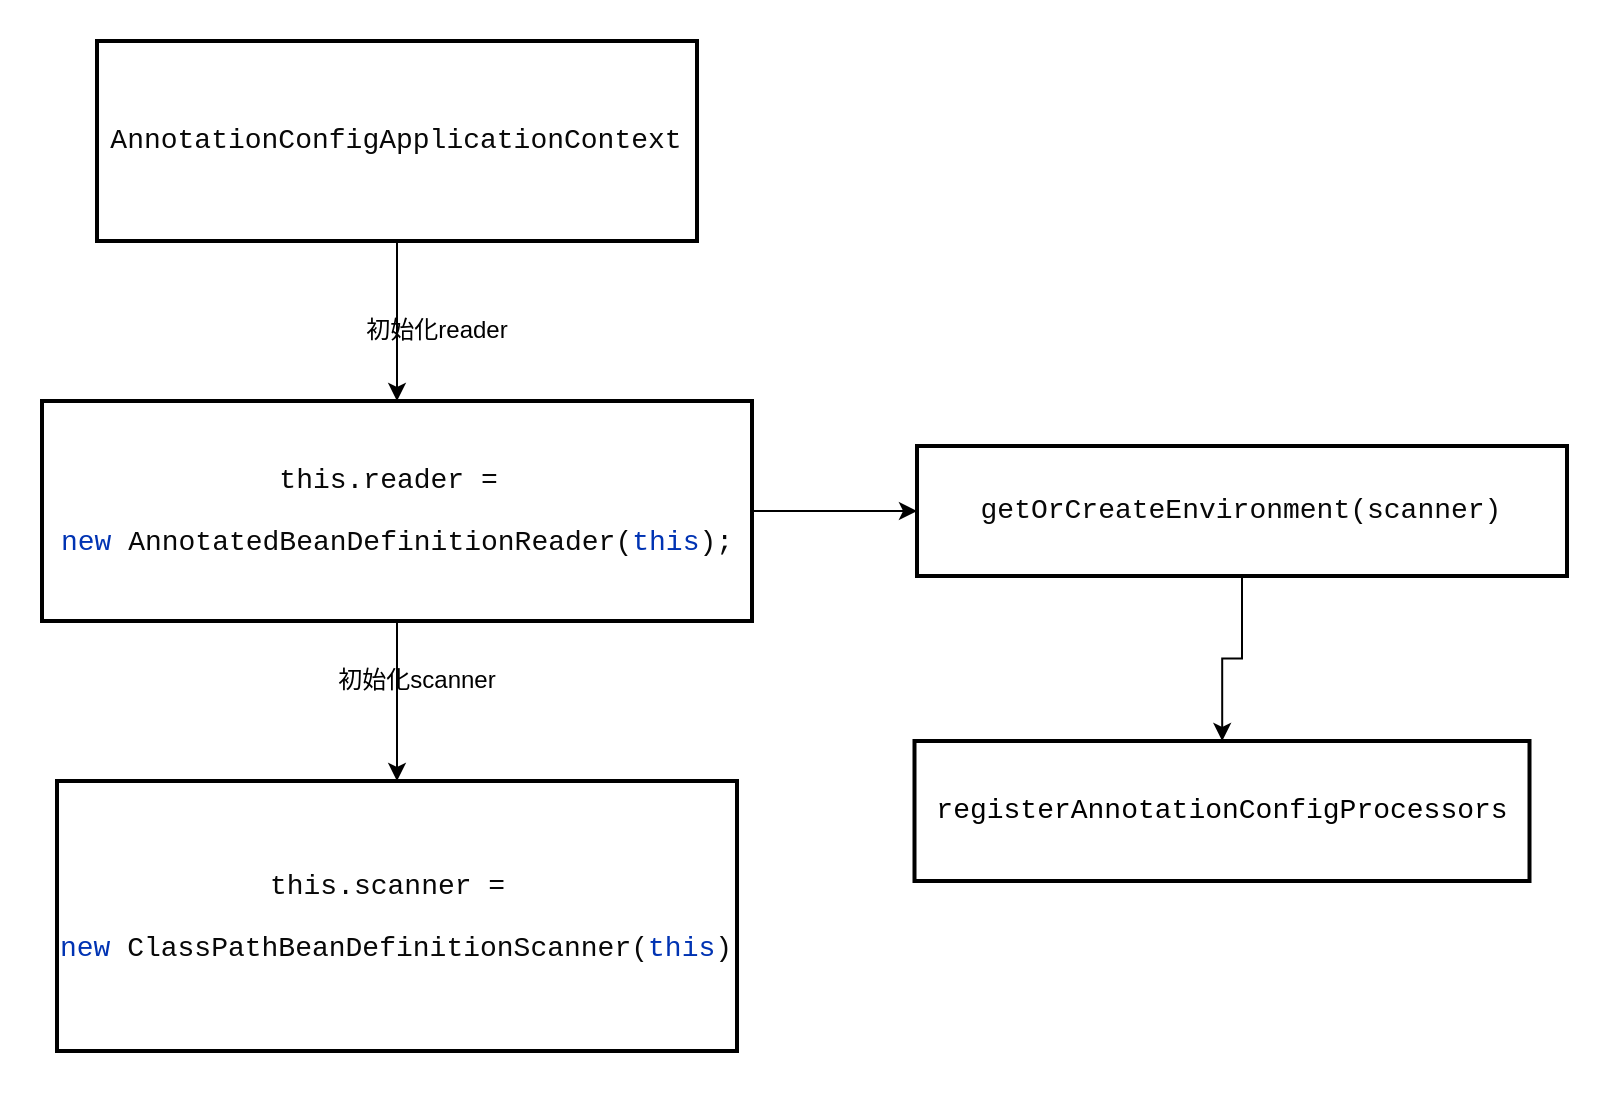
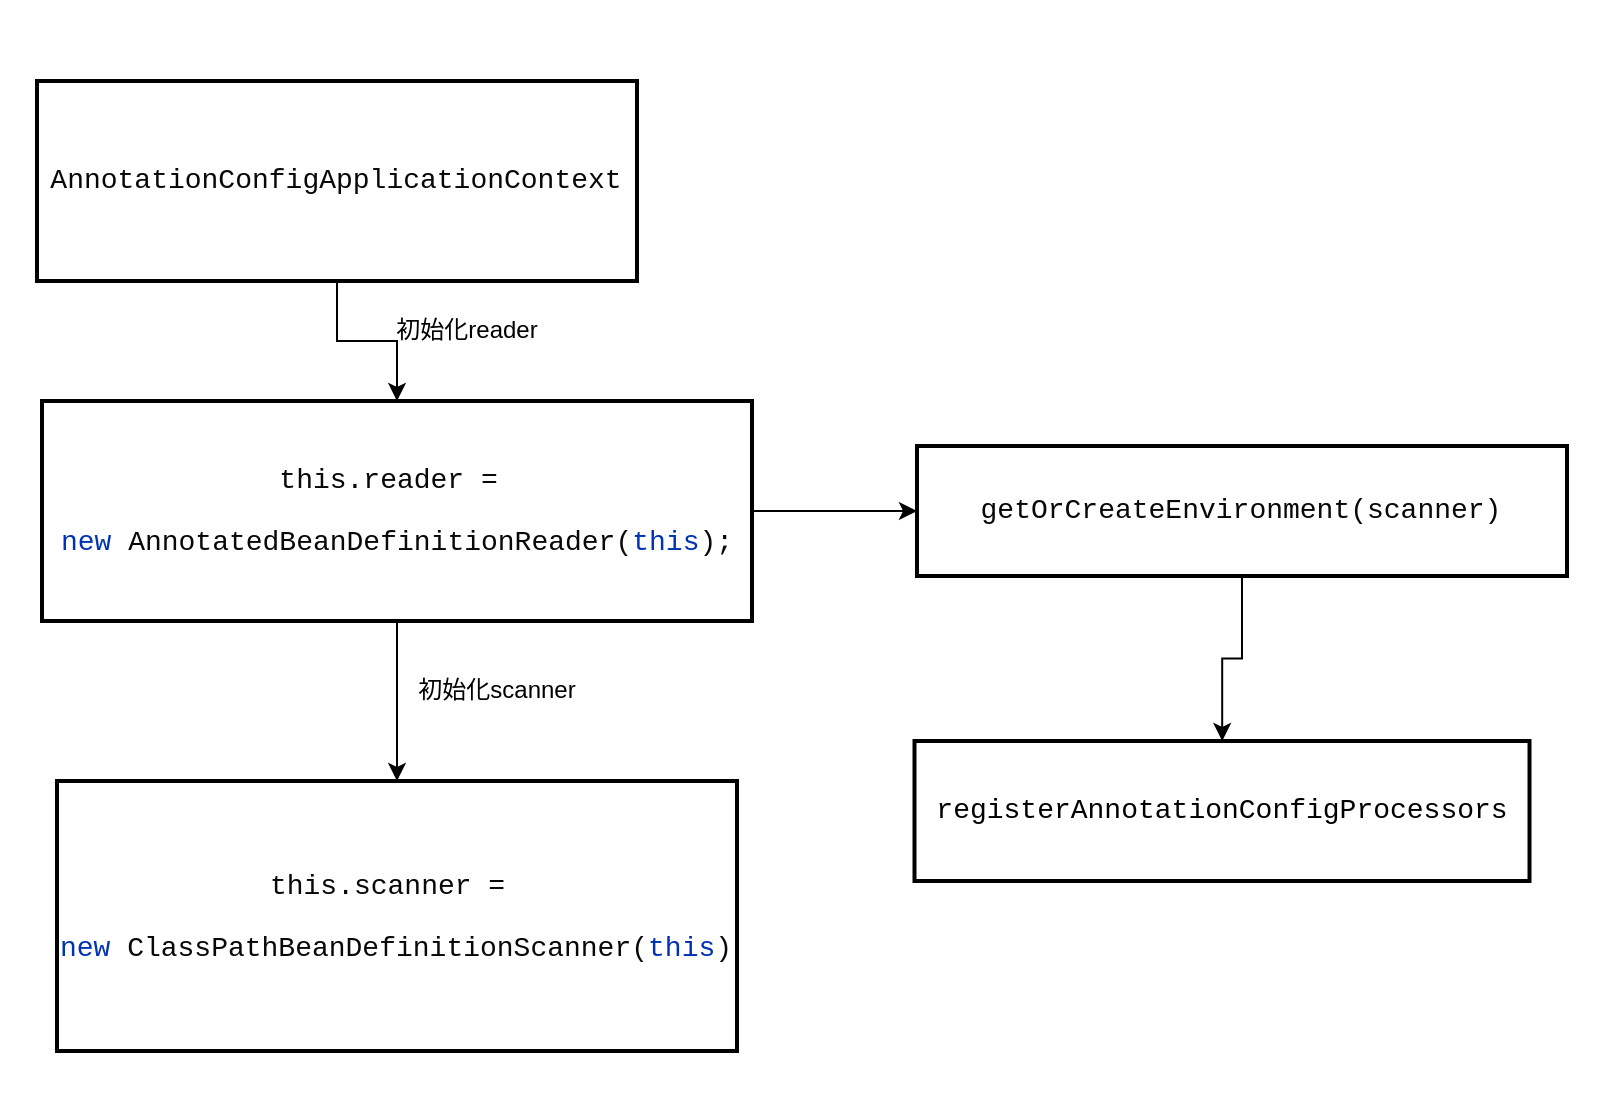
  <mxCell id="0" />
  <mxCell id="1" parent="0" />
  <mxCell id="2" value="" style="edgeStyle=orthogonalEdgeStyle;rounded=0;orthogonalLoop=1;jettySize=auto;html=1;" edge="1" parent="1" source="3" target="6"><mxGeometry relative="1" as="geometry" /></mxCell>
- <mxCell id="3" value="&lt;pre style=&quot;background-color:#ffffff;color:#080808;font-family:'Courier New';font-size:10.5pt;&quot;&gt;AnnotationConfigApplicationContext&lt;/pre&gt;" style="rounded=0;whiteSpace=wrap;html=1;strokeWidth=2;" vertex="1" parent="1"><mxGeometry x="48" y="20" width="300" height="100" as="geometry" /></mxCell>
+ <mxCell id="3" value="&lt;pre style=&quot;background-color:#ffffff;color:#080808;font-family:'Courier New';font-size:10.5pt;&quot;&gt;AnnotationConfigApplicationContext&lt;/pre&gt;" style="rounded=0;whiteSpace=wrap;html=1;strokeWidth=2;" vertex="1" parent="1"><mxGeometry x="18" y="40" width="300" height="100" as="geometry" /></mxCell>
  <mxCell id="4" value="" style="edgeStyle=orthogonalEdgeStyle;rounded=0;orthogonalLoop=1;jettySize=auto;html=1;" edge="1" parent="1" source="6" target="7"><mxGeometry relative="1" as="geometry" /></mxCell>
  <mxCell id="5" value="" style="edgeStyle=orthogonalEdgeStyle;rounded=0;orthogonalLoop=1;jettySize=auto;html=1;" edge="1" parent="1" source="6" target="9"><mxGeometry relative="1" as="geometry" /></mxCell>
  <mxCell id="6" value="&lt;pre style=&quot;background-color:#ffffff;color:#080808;font-family:'Courier New';font-size:10.5pt;&quot;&gt;&lt;pre style=&quot;font-family: &amp;quot;Courier New&amp;quot;; font-size: 10.5pt;&quot;&gt;this.reader = &lt;/pre&gt;&lt;pre style=&quot;font-family: &amp;quot;Courier New&amp;quot;; font-size: 10.5pt;&quot;&gt;&lt;span style=&quot;color:#0033b3;&quot;&gt;new &lt;/span&gt;AnnotatedBeanDefinitionReader(&lt;span style=&quot;color:#0033b3;&quot;&gt;this&lt;/span&gt;);&lt;/pre&gt;&lt;/pre&gt;" style="rounded=0;whiteSpace=wrap;html=1;strokeWidth=2;" vertex="1" parent="1"><mxGeometry x="20.5" y="200" width="355" height="110" as="geometry" /></mxCell>
  <mxCell id="7" value="&lt;pre style=&quot;background-color:#ffffff;color:#080808;font-family:'Courier New';font-size:10.5pt;&quot;&gt;this.scanner = &lt;/pre&gt;&lt;pre style=&quot;background-color:#ffffff;color:#080808;font-family:'Courier New';font-size:10.5pt;&quot;&gt;&lt;span style=&quot;color:#0033b3;&quot;&gt;new &lt;/span&gt;ClassPathBeanDefinitionScanner(&lt;span style=&quot;color:#0033b3;&quot;&gt;this&lt;/span&gt;)&lt;/pre&gt;" style="whiteSpace=wrap;html=1;rounded=0;strokeWidth=2;" vertex="1" parent="1"><mxGeometry x="28" y="390" width="340" height="135" as="geometry" /></mxCell>
  <mxCell id="8" value="" style="edgeStyle=orthogonalEdgeStyle;rounded=0;orthogonalLoop=1;jettySize=auto;html=1;" edge="1" parent="1" source="9" target="12"><mxGeometry relative="1" as="geometry" /></mxCell>
  <mxCell id="9" value="&lt;pre style=&quot;background-color:#ffffff;color:#080808;font-family:'Courier New';font-size:10.5pt;&quot;&gt;getOrCreateEnvironment(scanner)&lt;/pre&gt;" style="whiteSpace=wrap;html=1;rounded=0;strokeWidth=2;" vertex="1" parent="1"><mxGeometry x="458" y="222.5" width="325" height="65" as="geometry" /></mxCell>
- <mxCell id="10" value="初始化reader" style="text;html=1;align=center;verticalAlign=middle;resizable=0;points=[];autosize=1;strokeColor=none;fillColor=none;" vertex="1" parent="1"><mxGeometry x="173" y="150" width="90" height="30" as="geometry" /></mxCell>
- <mxCell id="11" value="初始化scanner" style="text;html=1;align=center;verticalAlign=middle;resizable=0;points=[];autosize=1;strokeColor=none;fillColor=none;" vertex="1" parent="1"><mxGeometry x="158" y="325" width="100" height="30" as="geometry" /></mxCell>
+ <mxCell id="10" value="初始化reader" style="text;html=1;align=center;verticalAlign=middle;resizable=0;points=[];autosize=1;strokeColor=none;fillColor=none;" vertex="1" parent="1"><mxGeometry x="188" y="150" width="90" height="30" as="geometry" /></mxCell>
+ <mxCell id="11" value="初始化scanner" style="text;html=1;align=center;verticalAlign=middle;resizable=0;points=[];autosize=1;strokeColor=none;fillColor=none;" vertex="1" parent="1"><mxGeometry x="198" y="330" width="100" height="30" as="geometry" /></mxCell>
  <mxCell id="12" value="&lt;pre style=&quot;&quot;&gt;&lt;pre style=&quot;&quot;&gt;&lt;pre style=&quot;font-family: &amp;quot;Courier New&amp;quot;; font-size: 10.5pt;&quot;&gt;&lt;span style=&quot;background-color: rgb(255, 255, 255);&quot;&gt;registerAnnotationConfigProcessors&lt;/span&gt;&lt;/pre&gt;&lt;/pre&gt;&lt;/pre&gt;" style="whiteSpace=wrap;html=1;rounded=0;strokeWidth=2;" vertex="1" parent="1"><mxGeometry x="456.75" y="370" width="307.5" height="70" as="geometry" /></mxCell>
